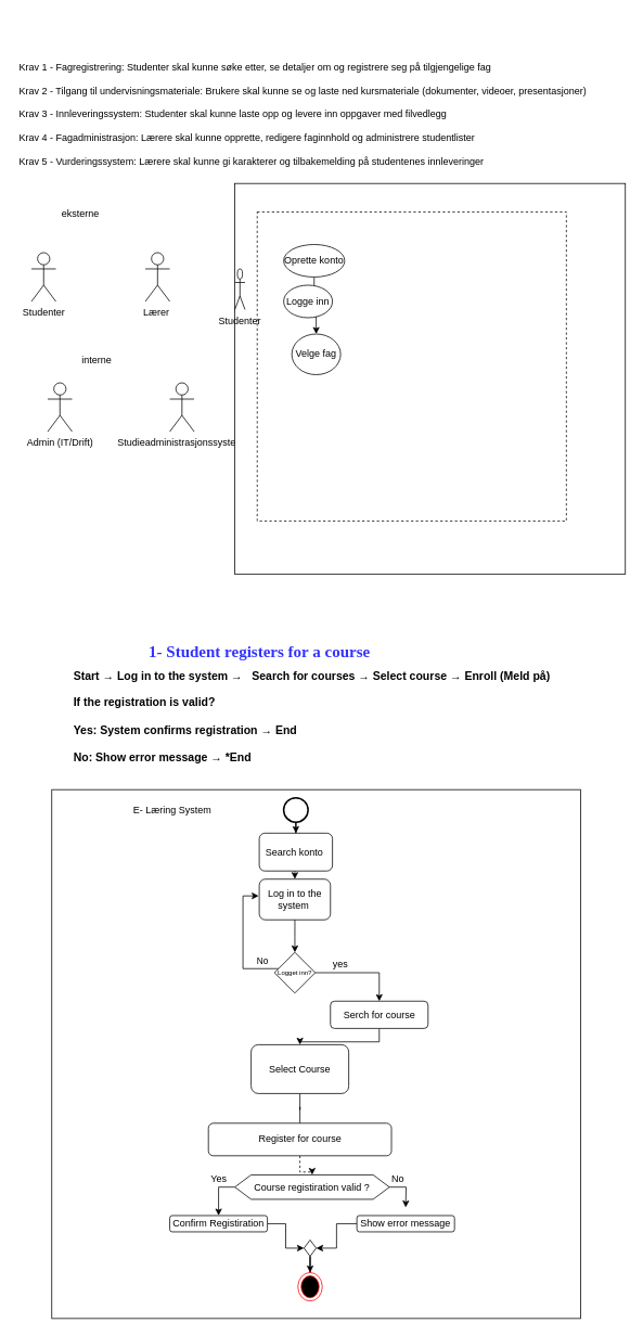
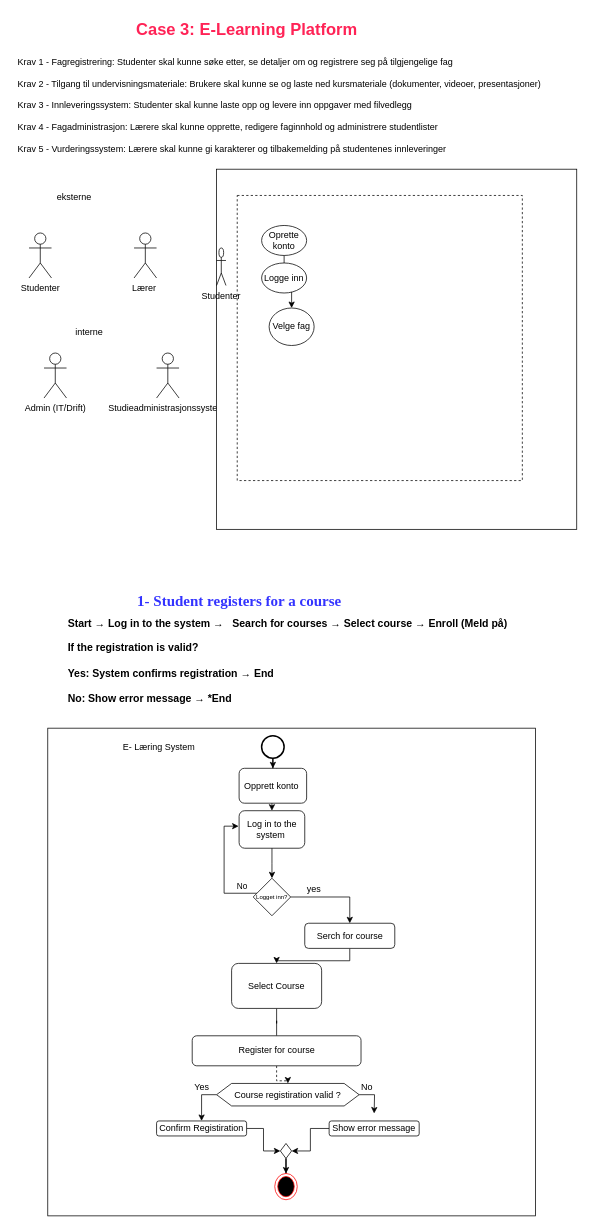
  <mxCell id="0" />
  <mxCell id="1" parent="0" />
  <mxCell id="2" value="&lt;div&gt;Krav 1 - Fagregistrering: Studenter skal kunne søke etter, se detaljer om og registrere seg på tilgjengelige fag&lt;/div&gt;&lt;div&gt;&lt;br&gt;&lt;/div&gt;&lt;div&gt;Krav 2 - Tilgang til undervisningsmateriale: Brukere skal kunne se og laste ned kursmateriale (dokumenter, videoer, presentasjoner)&lt;/div&gt;&lt;div&gt;&lt;br&gt;&lt;/div&gt;&lt;div&gt;Krav 3 - Innleveringssystem: Studenter skal kunne laste opp og levere inn oppgaver med filvedlegg&lt;/div&gt;&lt;div&gt;&lt;br&gt;&lt;/div&gt;&lt;div&gt;Krav 4 - Fagadministrasjon: Lærere skal kunne opprette, redigere faginnhold og administrere studentlister&lt;/div&gt;&lt;div&gt;&lt;br&gt;&lt;/div&gt;&lt;div&gt;Krav 5 - Vurderingssystem: Lærere skal kunne gi karakterer og tilbakemelding på studentenes innleveringer&lt;/div&gt;" style="text;html=1;align=left;verticalAlign=middle;resizable=0;points=[];autosize=1;strokeColor=none;fillColor=none;" vertex="1" parent="1"><mxGeometry x="20.5" y="70" width="720" height="140" as="geometry" /></mxCell>
  <mxCell id="3" value="Studieadministrasjonssystem&amp;nbsp;" style="shape=umlActor;verticalLabelPosition=bottom;verticalAlign=top;html=1;outlineConnect=0;" vertex="1" parent="1"><mxGeometry x="208" y="470" width="30" height="60" as="geometry" /></mxCell>
  <mxCell id="4" value="Lærer&amp;nbsp;" style="shape=umlActor;verticalLabelPosition=bottom;verticalAlign=top;html=1;outlineConnect=0;" vertex="1" parent="1"><mxGeometry x="178" y="310" width="30" height="60" as="geometry" /></mxCell>
  <mxCell id="5" value="Studenter" style="shape=umlActor;verticalLabelPosition=bottom;verticalAlign=top;html=1;outlineConnect=0;" vertex="1" parent="1"><mxGeometry x="38" y="310" width="30" height="60" as="geometry" /></mxCell>
  <mxCell id="6" value="Admin (IT/Drift)" style="shape=umlActor;verticalLabelPosition=bottom;verticalAlign=top;html=1;outlineConnect=0;" vertex="1" parent="1"><mxGeometry x="58" y="470" width="30" height="60" as="geometry" /></mxCell>
  <mxCell id="7" value="eksterne" style="text;html=1;align=center;verticalAlign=middle;resizable=0;points=[];autosize=1;strokeColor=none;fillColor=none;" vertex="1" parent="1"><mxGeometry x="63" y="248" width="70" height="30" as="geometry" /></mxCell>
  <mxCell id="8" value="interne" style="text;html=1;align=center;verticalAlign=middle;resizable=0;points=[];autosize=1;strokeColor=none;fillColor=none;" vertex="1" parent="1"><mxGeometry x="88" y="428" width="60" height="30" as="geometry" /></mxCell>
  <mxCell id="9" value="" style="whiteSpace=wrap;html=1;aspect=fixed;" vertex="1" parent="1"><mxGeometry x="288" y="225" width="480" height="480" as="geometry" /></mxCell>
  <mxCell id="10" value="" style="whiteSpace=wrap;html=1;aspect=fixed;dashed=1;" vertex="1" parent="1"><mxGeometry x="315.5" y="260" width="380" height="380" as="geometry" /></mxCell>
  <mxCell id="11" value="Studenter" style="shape=umlActor;verticalLabelPosition=bottom;verticalAlign=top;html=1;outlineConnect=0;" vertex="1" parent="1"><mxGeometry x="288" y="330" width="12.5" height="50" as="geometry" /></mxCell>
  <mxCell id="12" value="" style="edgeStyle=orthogonalEdgeStyle;rounded=0;orthogonalLoop=1;jettySize=auto;html=1;" edge="1" parent="1" source="13" target="15"><mxGeometry relative="1" as="geometry" /></mxCell>
- <mxCell id="13" value="Oprette konto" style="ellipse;whiteSpace=wrap;html=1;" vertex="1" parent="1"><mxGeometry x="348" y="300" width="75" height="40" as="geometry" /></mxCell>
+ <mxCell id="13" value="Oprette konto" style="ellipse;whiteSpace=wrap;html=1;" vertex="1" parent="1"><mxGeometry x="348" y="300" width="60" height="40" as="geometry" /></mxCell>
  <mxCell id="14" value="Logge inn" style="ellipse;whiteSpace=wrap;html=1;" vertex="1" parent="1"><mxGeometry x="348" y="350" width="60" height="40" as="geometry" /></mxCell>
  <mxCell id="15" value="Velge fag" style="ellipse;whiteSpace=wrap;html=1;direction=south;" vertex="1" parent="1"><mxGeometry x="358" y="410" width="60" height="50" as="geometry" /></mxCell>
  <mxCell id="16" value="" style="whiteSpace=wrap;html=1;aspect=fixed;" vertex="1" parent="1"><mxGeometry x="63" y="970" width="650" height="650" as="geometry" /></mxCell>
  <mxCell id="17" value="E- Læring System&amp;nbsp;" style="text;html=1;align=center;verticalAlign=middle;whiteSpace=wrap;rounded=0;" vertex="1" parent="1"><mxGeometry x="128" y="980" width="170" height="30" as="geometry" /></mxCell>
  <mxCell id="18" style="edgeStyle=orthogonalEdgeStyle;rounded=0;orthogonalLoop=1;jettySize=auto;html=1;entryX=0.5;entryY=0;entryDx=0;entryDy=0;" edge="1" parent="1" target="20"><mxGeometry relative="1" as="geometry"><mxPoint x="368" y="1023.5" as="sourcePoint" /></mxGeometry></mxCell>
  <mxCell id="19" value="" style="edgeStyle=orthogonalEdgeStyle;rounded=0;orthogonalLoop=1;jettySize=auto;html=1;" edge="1" parent="1" source="48" target="22"><mxGeometry relative="1" as="geometry" /></mxCell>
  <mxCell id="20" value="Log in to the system&amp;nbsp;" style="rounded=1;whiteSpace=wrap;html=1;" vertex="1" parent="1"><mxGeometry x="318" y="1080" width="87.5" height="50" as="geometry" /></mxCell>
  <mxCell id="21" value="" style="edgeStyle=orthogonalEdgeStyle;rounded=0;orthogonalLoop=1;jettySize=auto;html=1;" edge="1" parent="1" source="22" target="24"><mxGeometry relative="1" as="geometry"><Array as="points"><mxPoint x="466" y="1280" /><mxPoint x="368" y="1280" /></Array></mxGeometry></mxCell>
  <mxCell id="22" value="Serch for course" style="rounded=1;whiteSpace=wrap;html=1;" vertex="1" parent="1"><mxGeometry x="405.5" y="1230" width="120" height="33.5" as="geometry" /></mxCell>
  <mxCell id="23" value="" style="edgeStyle=orthogonalEdgeStyle;rounded=0;orthogonalLoop=1;jettySize=auto;html=1;endArrow=none;" edge="1" parent="1" source="24" target="26"><mxGeometry relative="1" as="geometry" /></mxCell>
  <mxCell id="24" value="Select Course" style="rounded=1;whiteSpace=wrap;html=1;" vertex="1" parent="1"><mxGeometry x="308" y="1283.5" width="120" height="60" as="geometry" /></mxCell>
  <mxCell id="25" value="" style="edgeStyle=orthogonalEdgeStyle;rounded=0;orthogonalLoop=1;jettySize=auto;html=1;dashed=1;" edge="1" parent="1" source="26" target="29"><mxGeometry relative="1" as="geometry" /></mxCell>
  <mxCell id="26" value="Register for course" style="rounded=1;whiteSpace=wrap;html=1;" vertex="1" parent="1"><mxGeometry x="255.5" y="1380" width="225" height="40" as="geometry" /></mxCell>
  <mxCell id="27" style="edgeStyle=orthogonalEdgeStyle;rounded=0;orthogonalLoop=1;jettySize=auto;html=1;" edge="1" parent="1" source="29"><mxGeometry relative="1" as="geometry"><mxPoint x="498" y="1483.5" as="targetPoint" /></mxGeometry></mxCell>
  <mxCell id="28" style="edgeStyle=orthogonalEdgeStyle;rounded=0;orthogonalLoop=1;jettySize=auto;html=1;" edge="1" parent="1" source="29"><mxGeometry relative="1" as="geometry"><mxPoint x="268" y="1493.5" as="targetPoint" /><Array as="points"><mxPoint x="268" y="1458.5" /><mxPoint x="268" y="1493.5" /></Array></mxGeometry></mxCell>
  <mxCell id="29" value="Course registiration valid ?" style="shape=hexagon;perimeter=hexagonPerimeter2;whiteSpace=wrap;html=1;fixedSize=1;" vertex="1" parent="1"><mxGeometry x="288" y="1443.5" width="190" height="30" as="geometry" /></mxCell>
  <mxCell id="30" value="No" style="text;html=1;align=center;verticalAlign=middle;resizable=0;points=[];autosize=1;strokeColor=none;fillColor=none;" vertex="1" parent="1"><mxGeometry x="468" y="1433.5" width="40" height="30" as="geometry" /></mxCell>
  <mxCell id="31" value="Yes" style="text;html=1;align=center;verticalAlign=middle;resizable=0;points=[];autosize=1;strokeColor=none;fillColor=none;" vertex="1" parent="1"><mxGeometry x="248" y="1433.5" width="40" height="30" as="geometry" /></mxCell>
  <mxCell id="32" style="edgeStyle=orthogonalEdgeStyle;rounded=0;orthogonalLoop=1;jettySize=auto;html=1;entryX=1;entryY=0.5;entryDx=0;entryDy=0;" edge="1" parent="1" source="33" target="37"><mxGeometry relative="1" as="geometry" /></mxCell>
  <mxCell id="33" value="Show error message" style="rounded=1;whiteSpace=wrap;html=1;" vertex="1" parent="1"><mxGeometry x="438" y="1493.5" width="120" height="20" as="geometry" /></mxCell>
  <mxCell id="34" style="edgeStyle=orthogonalEdgeStyle;rounded=0;orthogonalLoop=1;jettySize=auto;html=1;entryX=0;entryY=0.5;entryDx=0;entryDy=0;" edge="1" parent="1" source="35" target="37"><mxGeometry relative="1" as="geometry" /></mxCell>
  <mxCell id="35" value="Confirm Registiration" style="rounded=1;whiteSpace=wrap;html=1;" vertex="1" parent="1"><mxGeometry x="208" y="1493.5" width="120" height="20" as="geometry" /></mxCell>
  <mxCell id="36" value="" style="edgeStyle=orthogonalEdgeStyle;rounded=0;orthogonalLoop=1;jettySize=auto;html=1;" edge="1" parent="1" source="37" target="38"><mxGeometry relative="1" as="geometry" /></mxCell>
  <mxCell id="37" value="" style="rhombus;whiteSpace=wrap;html=1;" vertex="1" parent="1"><mxGeometry x="373" y="1523.5" width="15" height="20" as="geometry" /></mxCell>
  <mxCell id="38" value="" style="ellipse;html=1;shape=endState;fillColor=#000000;strokeColor=#ff0000;" vertex="1" parent="1"><mxGeometry x="365.5" y="1563.5" width="30" height="35" as="geometry" /></mxCell>
  <mxCell id="39" value="" style="edgeStyle=orthogonalEdgeStyle;rounded=0;orthogonalLoop=1;jettySize=auto;html=1;" edge="1" parent="1" source="40" target="43"><mxGeometry relative="1" as="geometry" /></mxCell>
  <mxCell id="40" value="" style="strokeWidth=2;html=1;shape=mxgraph.flowchart.start_2;whiteSpace=wrap;strokeColor=#000000;" vertex="1" parent="1"><mxGeometry x="348" y="980" width="30" height="30" as="geometry" /></mxCell>
  <mxCell id="41" value="&lt;span style=&quot;color: rgb(51, 51, 255); font-family: &amp;quot;Times New Roman&amp;quot;; font-size: 20px; font-weight: 700; text-align: left;&quot;&gt;1- Student registers for a course&lt;/span&gt;" style="text;html=1;align=center;verticalAlign=middle;resizable=0;points=[];autosize=1;strokeColor=none;fillColor=none;" vertex="1" parent="1"><mxGeometry x="168" y="780" width="300" height="40" as="geometry" /></mxCell>
  <mxCell id="42" value="Start → Log in to the system →&amp;nbsp; &amp;nbsp;Search for courses → Select course → Enroll (Meld på)&lt;br&gt;&lt;br&gt;&lt;div&gt;If the registration is valid?&lt;br&gt;&lt;br&gt;&lt;/div&gt;&lt;div&gt;Yes: System confirms registration → End&lt;br&gt;&lt;br&gt;&lt;/div&gt;&lt;div&gt;No: Show error message → *End&lt;/div&gt;" style="text;html=1;align=left;verticalAlign=middle;resizable=0;points=[];autosize=1;strokeColor=none;fillColor=none;fontSize=14;fontStyle=1" vertex="1" parent="1"><mxGeometry x="88" y="815" width="570" height="130" as="geometry" /></mxCell>
- <mxCell id="43" value="Search konto&amp;nbsp;" style="rounded=1;whiteSpace=wrap;html=1;" vertex="1" parent="1"><mxGeometry x="318" y="1023.5" width="90" height="46.5" as="geometry" /></mxCell>
+ <mxCell id="43" value="Opprett konto&amp;nbsp;" style="rounded=1;whiteSpace=wrap;html=1;" vertex="1" parent="1"><mxGeometry x="318" y="1023.5" width="90" height="46.5" as="geometry" /></mxCell>
  <mxCell id="44" value="yes" style="text;strokeColor=none;align=center;fillColor=none;html=1;verticalAlign=middle;whiteSpace=wrap;rounded=0;" vertex="1" parent="1"><mxGeometry x="388" y="1170" width="60" height="30" as="geometry" /></mxCell>
  <mxCell id="45" style="edgeStyle=orthogonalEdgeStyle;rounded=0;orthogonalLoop=1;jettySize=auto;html=1;entryX=-0.008;entryY=0.412;entryDx=0;entryDy=0;entryPerimeter=0;" edge="1" parent="1" source="48" target="20"><mxGeometry relative="1" as="geometry"><Array as="points"><mxPoint x="298" y="1190" /><mxPoint x="298" y="1101" /></Array></mxGeometry></mxCell>
  <mxCell id="46" value="No" style="edgeLabel;html=1;align=center;verticalAlign=middle;resizable=0;points=[];" vertex="1" connectable="0" parent="45"><mxGeometry x="-0.776" y="-1" relative="1" as="geometry"><mxPoint x="-3" y="-9" as="offset" /></mxGeometry></mxCell>
  <mxCell id="47" value="" style="edgeStyle=orthogonalEdgeStyle;rounded=0;orthogonalLoop=1;jettySize=auto;html=1;" edge="1" parent="1" source="20" target="48"><mxGeometry relative="1" as="geometry"><mxPoint x="362" y="1130" as="sourcePoint" /><mxPoint x="466" y="1230" as="targetPoint" /></mxGeometry></mxCell>
  <mxCell id="48" value="Logget inn?" style="rhombus;whiteSpace=wrap;html=1;fontSize=8;" vertex="1" parent="1"><mxGeometry x="336.75" y="1170" width="50" height="50" as="geometry" /></mxCell>
+ <mxCell id="49" value="Case 3: E-Learning Platform" style="text;html=1;align=center;verticalAlign=middle;resizable=0;points=[];autosize=1;strokeColor=none;fillColor=none;fontColor=#FF2356;fontStyle=1;fontSize=22;" vertex="1" parent="1"><mxGeometry x="178" y="20" width="300" height="40" as="geometry" /></mxCell>
